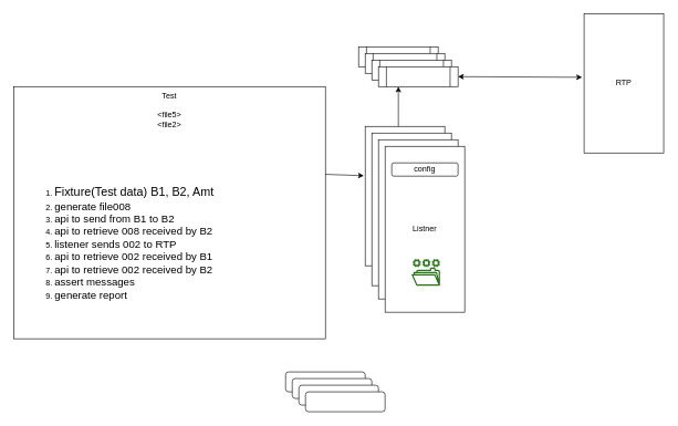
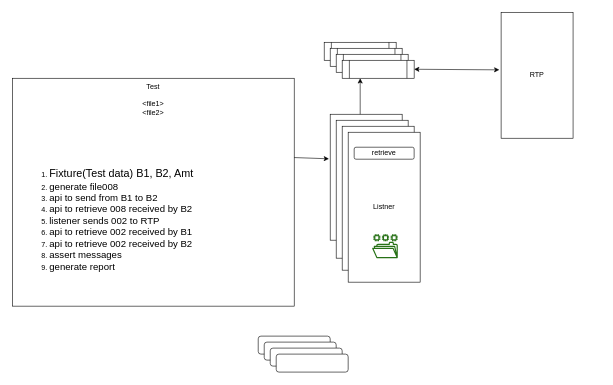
  <mxCell id="0" />
  <mxCell id="1" parent="0" />
- <mxCell id="2" value="&lt;div&gt;Test&lt;/div&gt;&lt;div&gt;&lt;br&gt;&lt;/div&gt;&lt;div&gt;&amp;lt;file5&amp;gt;&lt;/div&gt;&lt;div&gt;&amp;lt;file2&amp;gt;&lt;br&gt;&lt;/div&gt;" style="rounded=0;whiteSpace=wrap;html=1;verticalAlign=top;" vertex="1" parent="1"><mxGeometry x="20" y="130" width="470" height="380" as="geometry" /></mxCell>
- <mxCell id="3" value="RTP" style="rounded=0;whiteSpace=wrap;html=1;" vertex="1" parent="1"><mxGeometry x="880" y="20" width="120" height="210" as="geometry" /></mxCell>
+ <mxCell id="2" value="&lt;div&gt;Test&lt;/div&gt;&lt;div&gt;&lt;br&gt;&lt;/div&gt;&lt;div&gt;&amp;lt;file1&amp;gt;&lt;/div&gt;&lt;div&gt;&amp;lt;file2&amp;gt;&lt;br&gt;&lt;/div&gt;" style="rounded=0;whiteSpace=wrap;html=1;verticalAlign=top;" vertex="1" parent="1"><mxGeometry x="20" y="130" width="470" height="380" as="geometry" /></mxCell>
+ <mxCell id="3" value="RTP" style="rounded=0;whiteSpace=wrap;html=1;" vertex="1" parent="1"><mxGeometry x="835" y="20" width="120" height="210" as="geometry" /></mxCell>
  <mxCell id="4" value="" style="endArrow=classic;startArrow=classic;html=1;exitX=1;exitY=0.5;exitDx=0;exitDy=0;entryX=-0.025;entryY=0.457;entryDx=0;entryDy=0;entryPerimeter=0;" edge="1" parent="1" source="11" target="3"><mxGeometry width="50" height="50" relative="1" as="geometry"><mxPoint x="710" y="87.5" as="sourcePoint" /><mxPoint x="848" y="233" as="targetPoint" /></mxGeometry></mxCell>
  <mxCell id="5" value="" style="endArrow=classic;html=1;exitX=1;exitY=0.348;exitDx=0;exitDy=0;exitPerimeter=0;entryX=-0.017;entryY=0.354;entryDx=0;entryDy=0;entryPerimeter=0;" edge="1" parent="1" source="2" target="6"><mxGeometry width="50" height="50" relative="1" as="geometry"><mxPoint x="610" y="350" as="sourcePoint" /><mxPoint x="550" y="240" as="targetPoint" /></mxGeometry></mxCell>
  <mxCell id="6" value="Listner" style="rounded=0;whiteSpace=wrap;html=1;" vertex="1" parent="1"><mxGeometry x="550" y="190" width="120" height="210" as="geometry" /></mxCell>
  <mxCell id="7" value="" style="endArrow=classic;html=1;entryX=0.25;entryY=1;entryDx=0;entryDy=0;exitX=0.417;exitY=0;exitDx=0;exitDy=0;exitPerimeter=0;" edge="1" parent="1" source="6" target="11"><mxGeometry width="50" height="50" relative="1" as="geometry"><mxPoint x="610" y="350" as="sourcePoint" /><mxPoint x="750" y="240" as="targetPoint" /></mxGeometry></mxCell>
  <mxCell id="8" value="" style="shape=process;whiteSpace=wrap;html=1;backgroundOutline=1;" vertex="1" parent="1"><mxGeometry x="540" y="70" width="120" height="30" as="geometry" /></mxCell>
  <mxCell id="9" value="" style="shape=process;whiteSpace=wrap;html=1;backgroundOutline=1;" vertex="1" parent="1"><mxGeometry x="550" y="80" width="120" height="30" as="geometry" /></mxCell>
  <mxCell id="10" value="" style="shape=process;whiteSpace=wrap;html=1;backgroundOutline=1;" vertex="1" parent="1"><mxGeometry x="560" y="90" width="120" height="30" as="geometry" /></mxCell>
  <mxCell id="11" value="" style="shape=process;whiteSpace=wrap;html=1;backgroundOutline=1;" vertex="1" parent="1"><mxGeometry x="570" y="100" width="120" height="30" as="geometry" /></mxCell>
  <mxCell id="12" value="Listner" style="rounded=0;whiteSpace=wrap;html=1;" vertex="1" parent="1"><mxGeometry x="560" y="200" width="120" height="230" as="geometry" /></mxCell>
  <mxCell id="13" value="Listner" style="rounded=0;whiteSpace=wrap;html=1;" vertex="1" parent="1"><mxGeometry x="570" y="210" width="120" height="240" as="geometry" /></mxCell>
  <mxCell id="14" value="Listner" style="rounded=0;whiteSpace=wrap;html=1;" vertex="1" parent="1"><mxGeometry x="580" y="220" width="120" height="250" as="geometry" /></mxCell>
- <mxCell id="15" value="config" style="rounded=1;whiteSpace=wrap;html=1;" vertex="1" parent="1"><mxGeometry x="590" y="245" width="100" height="20" as="geometry" /></mxCell>
+ <mxCell id="15" value="retrieve" style="rounded=1;whiteSpace=wrap;html=1;" vertex="1" parent="1"><mxGeometry x="590" y="245" width="100" height="20" as="geometry" /></mxCell>
  <mxCell id="16" value="" style="rounded=1;whiteSpace=wrap;html=1;" vertex="1" parent="1"><mxGeometry x="430" y="560" width="120" height="30" as="geometry" /></mxCell>
  <mxCell id="17" value="" style="rounded=1;whiteSpace=wrap;html=1;" vertex="1" parent="1"><mxGeometry x="440" y="570" width="120" height="30" as="geometry" /></mxCell>
  <mxCell id="18" value="" style="rounded=1;whiteSpace=wrap;html=1;" vertex="1" parent="1"><mxGeometry x="450" y="580" width="120" height="30" as="geometry" /></mxCell>
  <mxCell id="19" value="" style="rounded=1;whiteSpace=wrap;html=1;" vertex="1" parent="1"><mxGeometry x="460" y="590" width="120" height="30" as="geometry" /></mxCell>
  <mxCell id="20" value="" style="outlineConnect=0;fontColor=#232F3E;gradientColor=none;fillColor=#277116;strokeColor=none;dashed=0;verticalLabelPosition=bottom;verticalAlign=top;align=center;html=1;fontSize=12;fontStyle=0;aspect=fixed;pointerEvents=1;shape=mxgraph.aws4.file_system;" vertex="1" parent="1"><mxGeometry x="620" y="390" width="42.74" height="40" as="geometry" /></mxCell>
  <mxCell id="21" value="&lt;ol&gt;&lt;li&gt;&lt;font style=&quot;font-size: 18px&quot;&gt;Fixture(Test data) B1, B2, Amt&lt;br&gt;&lt;/font&gt;&lt;/li&gt;&lt;li&gt;&lt;font size=&quot;3&quot;&gt;generate file008&lt;/font&gt;&lt;/li&gt;&lt;li&gt;&lt;font size=&quot;3&quot;&gt;api to send from B1 to B2&lt;br&gt;&lt;/font&gt;&lt;/li&gt;&lt;li&gt;&lt;font size=&quot;3&quot;&gt;api to retrieve 008 received by B2&lt;/font&gt;&lt;/li&gt;&lt;li&gt;&lt;font size=&quot;3&quot;&gt;listener sends 002 to RTP&lt;br&gt;&lt;/font&gt;&lt;/li&gt;&lt;li&gt;&lt;font size=&quot;3&quot;&gt;api to retrieve 002 received by B1&lt;br&gt;&lt;/font&gt;&lt;/li&gt;&lt;li&gt;&lt;font size=&quot;3&quot;&gt;api to retrieve 002 received by B2&lt;/font&gt;&lt;/li&gt;&lt;li&gt;&lt;font size=&quot;3&quot;&gt;assert messages&lt;/font&gt;&lt;/li&gt;&lt;li&gt;&lt;font size=&quot;3&quot;&gt;generate report&lt;br&gt;&lt;/font&gt;&lt;/li&gt;&lt;/ol&gt;" style="text;html=1;strokeColor=none;fillColor=none;align=left;verticalAlign=top;whiteSpace=wrap;rounded=0;" vertex="1" parent="1"><mxGeometry x="40" y="260" width="410" height="200" as="geometry" /></mxCell>
